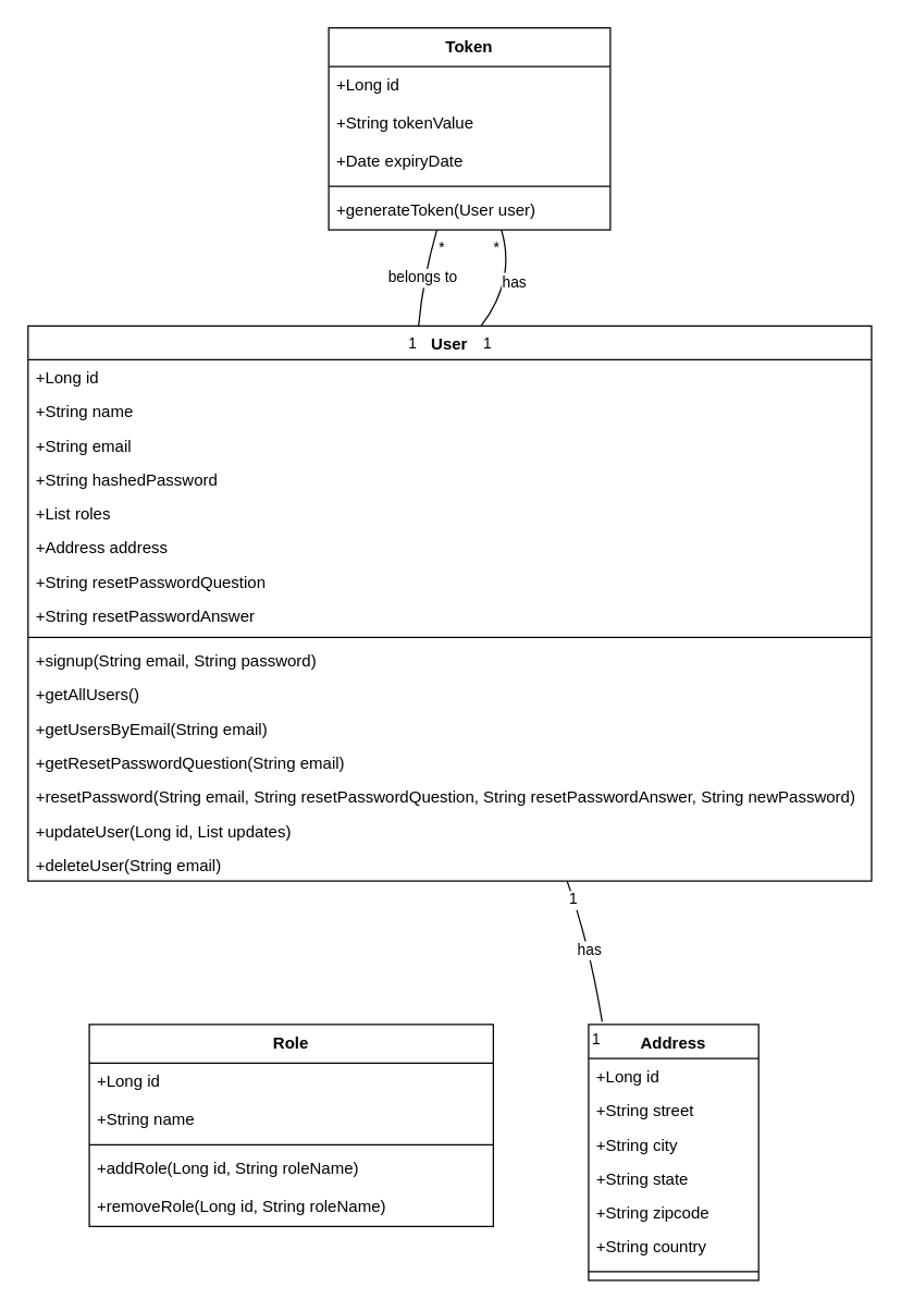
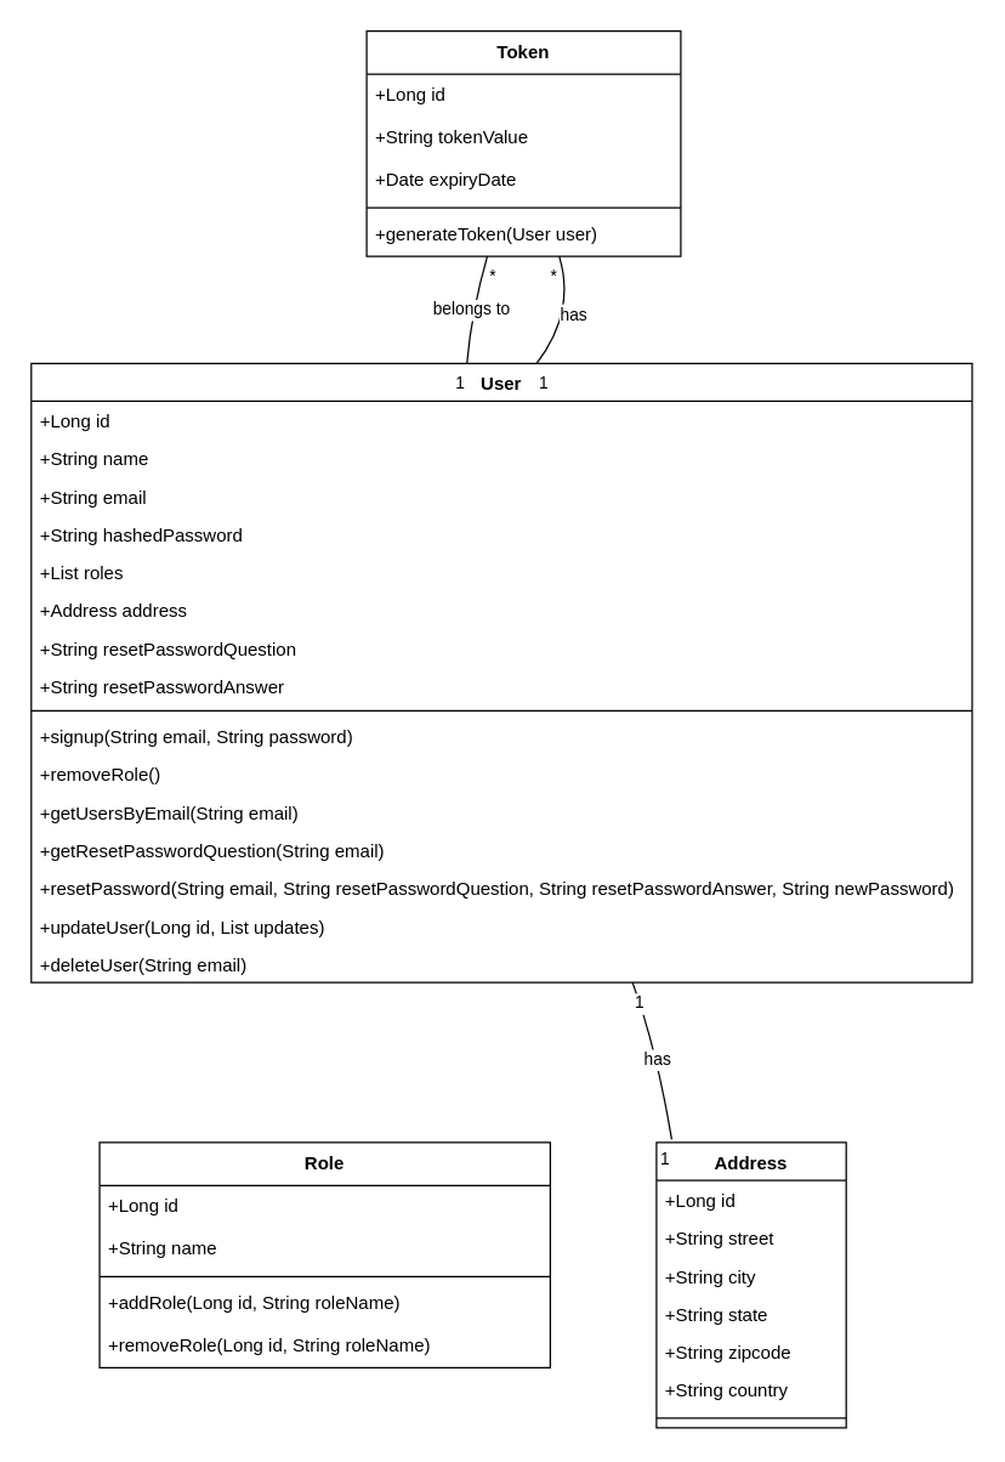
  <mxCell id="0" />
  <mxCell id="1" parent="0" />
  <mxCell id="2" value="Role" style="swimlane;fontStyle=1;align=center;verticalAlign=top;childLayout=stackLayout;horizontal=1;startSize=28.4;horizontalStack=0;resizeParent=1;resizeParentMax=0;resizeLast=0;collapsible=0;marginBottom=0;" vertex="1" parent="1"><mxGeometry x="65" y="752" width="297" height="148.4" as="geometry" /></mxCell>
  <mxCell id="3" value="+Long id" style="text;strokeColor=none;fillColor=none;align=left;verticalAlign=top;spacingLeft=4;spacingRight=4;overflow=hidden;rotatable=0;points=[[0,0.5],[1,0.5]];portConstraint=eastwest;" vertex="1" parent="2"><mxGeometry y="28.4" width="297" height="28" as="geometry" /></mxCell>
  <mxCell id="4" value="+String name" style="text;strokeColor=none;fillColor=none;align=left;verticalAlign=top;spacingLeft=4;spacingRight=4;overflow=hidden;rotatable=0;points=[[0,0.5],[1,0.5]];portConstraint=eastwest;" vertex="1" parent="2"><mxGeometry y="56.4" width="297" height="28" as="geometry" /></mxCell>
  <mxCell id="5" style="line;strokeWidth=1;fillColor=none;align=left;verticalAlign=middle;spacingTop=-1;spacingLeft=3;spacingRight=3;rotatable=0;labelPosition=right;points=[];portConstraint=eastwest;strokeColor=inherit;" vertex="1" parent="2"><mxGeometry y="84.4" width="297" height="8" as="geometry" /></mxCell>
  <mxCell id="6" value="+addRole(Long id, String roleName)" style="text;strokeColor=none;fillColor=none;align=left;verticalAlign=top;spacingLeft=4;spacingRight=4;overflow=hidden;rotatable=0;points=[[0,0.5],[1,0.5]];portConstraint=eastwest;" vertex="1" parent="2"><mxGeometry y="92.4" width="297" height="28" as="geometry" /></mxCell>
  <mxCell id="7" value="+removeRole(Long id, String roleName)" style="text;strokeColor=none;fillColor=none;align=left;verticalAlign=top;spacingLeft=4;spacingRight=4;overflow=hidden;rotatable=0;points=[[0,0.5],[1,0.5]];portConstraint=eastwest;" vertex="1" parent="2"><mxGeometry y="120.4" width="297" height="28" as="geometry" /></mxCell>
  <mxCell id="8" value="Address" style="swimlane;fontStyle=1;align=center;verticalAlign=top;childLayout=stackLayout;horizontal=1;startSize=25.067;horizontalStack=0;resizeParent=1;resizeParentMax=0;resizeLast=0;collapsible=0;marginBottom=0;" vertex="1" parent="1"><mxGeometry x="432" y="752" width="125" height="188.067" as="geometry" /></mxCell>
  <mxCell id="9" value="+Long id" style="text;strokeColor=none;fillColor=none;align=left;verticalAlign=top;spacingLeft=4;spacingRight=4;overflow=hidden;rotatable=0;points=[[0,0.5],[1,0.5]];portConstraint=eastwest;" vertex="1" parent="8"><mxGeometry y="25.067" width="125" height="25" as="geometry" /></mxCell>
  <mxCell id="10" value="+String street" style="text;strokeColor=none;fillColor=none;align=left;verticalAlign=top;spacingLeft=4;spacingRight=4;overflow=hidden;rotatable=0;points=[[0,0.5],[1,0.5]];portConstraint=eastwest;" vertex="1" parent="8"><mxGeometry y="50.067" width="125" height="25" as="geometry" /></mxCell>
  <mxCell id="11" value="+String city" style="text;strokeColor=none;fillColor=none;align=left;verticalAlign=top;spacingLeft=4;spacingRight=4;overflow=hidden;rotatable=0;points=[[0,0.5],[1,0.5]];portConstraint=eastwest;" vertex="1" parent="8"><mxGeometry y="75.067" width="125" height="25" as="geometry" /></mxCell>
  <mxCell id="12" value="+String state" style="text;strokeColor=none;fillColor=none;align=left;verticalAlign=top;spacingLeft=4;spacingRight=4;overflow=hidden;rotatable=0;points=[[0,0.5],[1,0.5]];portConstraint=eastwest;" vertex="1" parent="8"><mxGeometry y="100.067" width="125" height="25" as="geometry" /></mxCell>
  <mxCell id="13" value="+String zipcode" style="text;strokeColor=none;fillColor=none;align=left;verticalAlign=top;spacingLeft=4;spacingRight=4;overflow=hidden;rotatable=0;points=[[0,0.5],[1,0.5]];portConstraint=eastwest;" vertex="1" parent="8"><mxGeometry y="125.067" width="125" height="25" as="geometry" /></mxCell>
  <mxCell id="14" value="+String country" style="text;strokeColor=none;fillColor=none;align=left;verticalAlign=top;spacingLeft=4;spacingRight=4;overflow=hidden;rotatable=0;points=[[0,0.5],[1,0.5]];portConstraint=eastwest;" vertex="1" parent="8"><mxGeometry y="150.067" width="125" height="25" as="geometry" /></mxCell>
  <mxCell id="15" style="line;strokeWidth=1;fillColor=none;align=left;verticalAlign=middle;spacingTop=-1;spacingLeft=3;spacingRight=3;rotatable=0;labelPosition=right;points=[];portConstraint=eastwest;strokeColor=inherit;" vertex="1" parent="8"><mxGeometry y="175.067" width="125" height="13" as="geometry" /></mxCell>
  <mxCell id="16" value="Token" style="swimlane;fontStyle=1;align=center;verticalAlign=top;childLayout=stackLayout;horizontal=1;startSize=28.4;horizontalStack=0;resizeParent=1;resizeParentMax=0;resizeLast=0;collapsible=0;marginBottom=0;" vertex="1" parent="1"><mxGeometry x="241" y="20" width="207" height="148.4" as="geometry" /></mxCell>
  <mxCell id="17" value="+Long id" style="text;strokeColor=none;fillColor=none;align=left;verticalAlign=top;spacingLeft=4;spacingRight=4;overflow=hidden;rotatable=0;points=[[0,0.5],[1,0.5]];portConstraint=eastwest;" vertex="1" parent="16"><mxGeometry y="28.4" width="207" height="28" as="geometry" /></mxCell>
  <mxCell id="18" value="+String tokenValue" style="text;strokeColor=none;fillColor=none;align=left;verticalAlign=top;spacingLeft=4;spacingRight=4;overflow=hidden;rotatable=0;points=[[0,0.5],[1,0.5]];portConstraint=eastwest;" vertex="1" parent="16"><mxGeometry y="56.4" width="207" height="28" as="geometry" /></mxCell>
  <mxCell id="19" value="+Date expiryDate" style="text;strokeColor=none;fillColor=none;align=left;verticalAlign=top;spacingLeft=4;spacingRight=4;overflow=hidden;rotatable=0;points=[[0,0.5],[1,0.5]];portConstraint=eastwest;" vertex="1" parent="16"><mxGeometry y="84.4" width="207" height="28" as="geometry" /></mxCell>
  <mxCell id="20" style="line;strokeWidth=1;fillColor=none;align=left;verticalAlign=middle;spacingTop=-1;spacingLeft=3;spacingRight=3;rotatable=0;labelPosition=right;points=[];portConstraint=eastwest;strokeColor=inherit;" vertex="1" parent="16"><mxGeometry y="112.4" width="207" height="8" as="geometry" /></mxCell>
  <mxCell id="21" value="+generateToken(User user)" style="text;strokeColor=none;fillColor=none;align=left;verticalAlign=top;spacingLeft=4;spacingRight=4;overflow=hidden;rotatable=0;points=[[0,0.5],[1,0.5]];portConstraint=eastwest;" vertex="1" parent="16"><mxGeometry y="120.4" width="207" height="28" as="geometry" /></mxCell>
  <mxCell id="22" value="User" style="swimlane;fontStyle=1;align=center;verticalAlign=top;childLayout=stackLayout;horizontal=1;startSize=24.688;horizontalStack=0;resizeParent=1;resizeParentMax=0;resizeLast=0;collapsible=0;marginBottom=0;" vertex="1" parent="1"><mxGeometry x="20" y="239" width="620" height="407.688" as="geometry" /></mxCell>
  <mxCell id="23" value="+Long id" style="text;strokeColor=none;fillColor=none;align=left;verticalAlign=top;spacingLeft=4;spacingRight=4;overflow=hidden;rotatable=0;points=[[0,0.5],[1,0.5]];portConstraint=eastwest;" vertex="1" parent="22"><mxGeometry y="24.688" width="620" height="25" as="geometry" /></mxCell>
  <mxCell id="24" value="+String name" style="text;strokeColor=none;fillColor=none;align=left;verticalAlign=top;spacingLeft=4;spacingRight=4;overflow=hidden;rotatable=0;points=[[0,0.5],[1,0.5]];portConstraint=eastwest;" vertex="1" parent="22"><mxGeometry y="49.688" width="620" height="25" as="geometry" /></mxCell>
  <mxCell id="25" value="+String email" style="text;strokeColor=none;fillColor=none;align=left;verticalAlign=top;spacingLeft=4;spacingRight=4;overflow=hidden;rotatable=0;points=[[0,0.5],[1,0.5]];portConstraint=eastwest;" vertex="1" parent="22"><mxGeometry y="74.688" width="620" height="25" as="geometry" /></mxCell>
  <mxCell id="26" value="+String hashedPassword" style="text;strokeColor=none;fillColor=none;align=left;verticalAlign=top;spacingLeft=4;spacingRight=4;overflow=hidden;rotatable=0;points=[[0,0.5],[1,0.5]];portConstraint=eastwest;" vertex="1" parent="22"><mxGeometry y="99.688" width="620" height="25" as="geometry" /></mxCell>
  <mxCell id="27" value="+List roles" style="text;strokeColor=none;fillColor=none;align=left;verticalAlign=top;spacingLeft=4;spacingRight=4;overflow=hidden;rotatable=0;points=[[0,0.5],[1,0.5]];portConstraint=eastwest;" vertex="1" parent="22"><mxGeometry y="124.688" width="620" height="25" as="geometry" /></mxCell>
  <mxCell id="28" value="+Address address" style="text;strokeColor=none;fillColor=none;align=left;verticalAlign=top;spacingLeft=4;spacingRight=4;overflow=hidden;rotatable=0;points=[[0,0.5],[1,0.5]];portConstraint=eastwest;" vertex="1" parent="22"><mxGeometry y="149.688" width="620" height="25" as="geometry" /></mxCell>
  <mxCell id="29" value="+String resetPasswordQuestion" style="text;strokeColor=none;fillColor=none;align=left;verticalAlign=top;spacingLeft=4;spacingRight=4;overflow=hidden;rotatable=0;points=[[0,0.5],[1,0.5]];portConstraint=eastwest;" vertex="1" parent="22"><mxGeometry y="174.688" width="620" height="25" as="geometry" /></mxCell>
  <mxCell id="30" value="+String resetPasswordAnswer" style="text;strokeColor=none;fillColor=none;align=left;verticalAlign=top;spacingLeft=4;spacingRight=4;overflow=hidden;rotatable=0;points=[[0,0.5],[1,0.5]];portConstraint=eastwest;" vertex="1" parent="22"><mxGeometry y="199.688" width="620" height="25" as="geometry" /></mxCell>
  <mxCell id="31" style="line;strokeWidth=1;fillColor=none;align=left;verticalAlign=middle;spacingTop=-1;spacingLeft=3;spacingRight=3;rotatable=0;labelPosition=right;points=[];portConstraint=eastwest;strokeColor=inherit;" vertex="1" parent="22"><mxGeometry y="224.688" width="620" height="8" as="geometry" /></mxCell>
  <mxCell id="32" value="+signup(String email, String password)" style="text;strokeColor=none;fillColor=none;align=left;verticalAlign=top;spacingLeft=4;spacingRight=4;overflow=hidden;rotatable=0;points=[[0,0.5],[1,0.5]];portConstraint=eastwest;" vertex="1" parent="22"><mxGeometry y="232.688" width="620" height="25" as="geometry" /></mxCell>
- <mxCell id="33" value="+getAllUsers()" style="text;strokeColor=none;fillColor=none;align=left;verticalAlign=top;spacingLeft=4;spacingRight=4;overflow=hidden;rotatable=0;points=[[0,0.5],[1,0.5]];portConstraint=eastwest;" vertex="1" parent="22"><mxGeometry y="257.688" width="620" height="25" as="geometry" /></mxCell>
+ <mxCell id="33" value="+removeRole()" style="text;strokeColor=none;fillColor=none;align=left;verticalAlign=top;spacingLeft=4;spacingRight=4;overflow=hidden;rotatable=0;points=[[0,0.5],[1,0.5]];portConstraint=eastwest;" vertex="1" parent="22"><mxGeometry y="257.688" width="620" height="25" as="geometry" /></mxCell>
  <mxCell id="34" value="+getUsersByEmail(String email)" style="text;strokeColor=none;fillColor=none;align=left;verticalAlign=top;spacingLeft=4;spacingRight=4;overflow=hidden;rotatable=0;points=[[0,0.5],[1,0.5]];portConstraint=eastwest;" vertex="1" parent="22"><mxGeometry y="282.688" width="620" height="25" as="geometry" /></mxCell>
  <mxCell id="35" value="+getResetPasswordQuestion(String email)" style="text;strokeColor=none;fillColor=none;align=left;verticalAlign=top;spacingLeft=4;spacingRight=4;overflow=hidden;rotatable=0;points=[[0,0.5],[1,0.5]];portConstraint=eastwest;" vertex="1" parent="22"><mxGeometry y="307.688" width="620" height="25" as="geometry" /></mxCell>
  <mxCell id="36" value="+resetPassword(String email, String resetPasswordQuestion, String resetPasswordAnswer, String newPassword)" style="text;strokeColor=none;fillColor=none;align=left;verticalAlign=top;spacingLeft=4;spacingRight=4;overflow=hidden;rotatable=0;points=[[0,0.5],[1,0.5]];portConstraint=eastwest;" vertex="1" parent="22"><mxGeometry y="332.688" width="620" height="25" as="geometry" /></mxCell>
  <mxCell id="37" value="+updateUser(Long id, List updates)" style="text;strokeColor=none;fillColor=none;align=left;verticalAlign=top;spacingLeft=4;spacingRight=4;overflow=hidden;rotatable=0;points=[[0,0.5],[1,0.5]];portConstraint=eastwest;" vertex="1" parent="22"><mxGeometry y="357.688" width="620" height="25" as="geometry" /></mxCell>
  <mxCell id="38" value="+deleteUser(String email)" style="text;strokeColor=none;fillColor=none;align=left;verticalAlign=top;spacingLeft=4;spacingRight=4;overflow=hidden;rotatable=0;points=[[0,0.5],[1,0.5]];portConstraint=eastwest;" vertex="1" parent="22"><mxGeometry y="382.688" width="620" height="25" as="geometry" /></mxCell>
  <mxCell id="39" value="has" style="curved=1;startArrow=none;endArrow=none;exitX=0.639;exitY=1;rounded=0;" edge="1" parent="1" source="22"><mxGeometry relative="1" as="geometry"><Array as="points"><mxPoint x="432" y="690" /></Array><mxPoint x="442" y="750" as="targetPoint" /></mxGeometry></mxCell>
  <mxCell id="40" value="1" style="edgeLabel;resizable=0;align=left;verticalAlign=top;" vertex="1" parent="39"><mxGeometry x="-1" relative="1" as="geometry" /></mxCell>
  <mxCell id="41" value="1" style="edgeLabel;resizable=0;align=right;verticalAlign=top;" vertex="1" parent="39"><mxGeometry x="1" relative="1" as="geometry" /></mxCell>
  <mxCell id="42" value="has" style="curved=1;startArrow=none;endArrow=none;exitX=0.537;exitY=0;entryX=0.613;entryY=1;rounded=0;" edge="1" parent="1" source="22" target="16"><mxGeometry relative="1" as="geometry"><Array as="points"><mxPoint x="379" y="205" /></Array></mxGeometry></mxCell>
  <mxCell id="43" value="1" style="edgeLabel;resizable=0;align=left;verticalAlign=top;" vertex="1" parent="42"><mxGeometry x="-1" relative="1" as="geometry" /></mxCell>
  <mxCell id="44" value="*" style="edgeLabel;resizable=0;align=right;verticalAlign=top;" vertex="1" parent="42"><mxGeometry x="1" relative="1" as="geometry" /></mxCell>
  <mxCell id="45" value="belongs to" style="curved=1;startArrow=none;endArrow=none;exitX=0.384;exitY=1;entryX=0.463;entryY=0;rounded=0;" edge="1" parent="1" source="16" target="22"><mxGeometry relative="1" as="geometry"><Array as="points"><mxPoint x="310" y="205" /></Array></mxGeometry></mxCell>
  <mxCell id="46" value="*" style="edgeLabel;resizable=0;align=left;verticalAlign=top;" vertex="1" parent="45"><mxGeometry x="-1" relative="1" as="geometry" /></mxCell>
  <mxCell id="47" value="1" style="edgeLabel;resizable=0;align=right;verticalAlign=top;" vertex="1" parent="45"><mxGeometry x="1" relative="1" as="geometry" /></mxCell>
